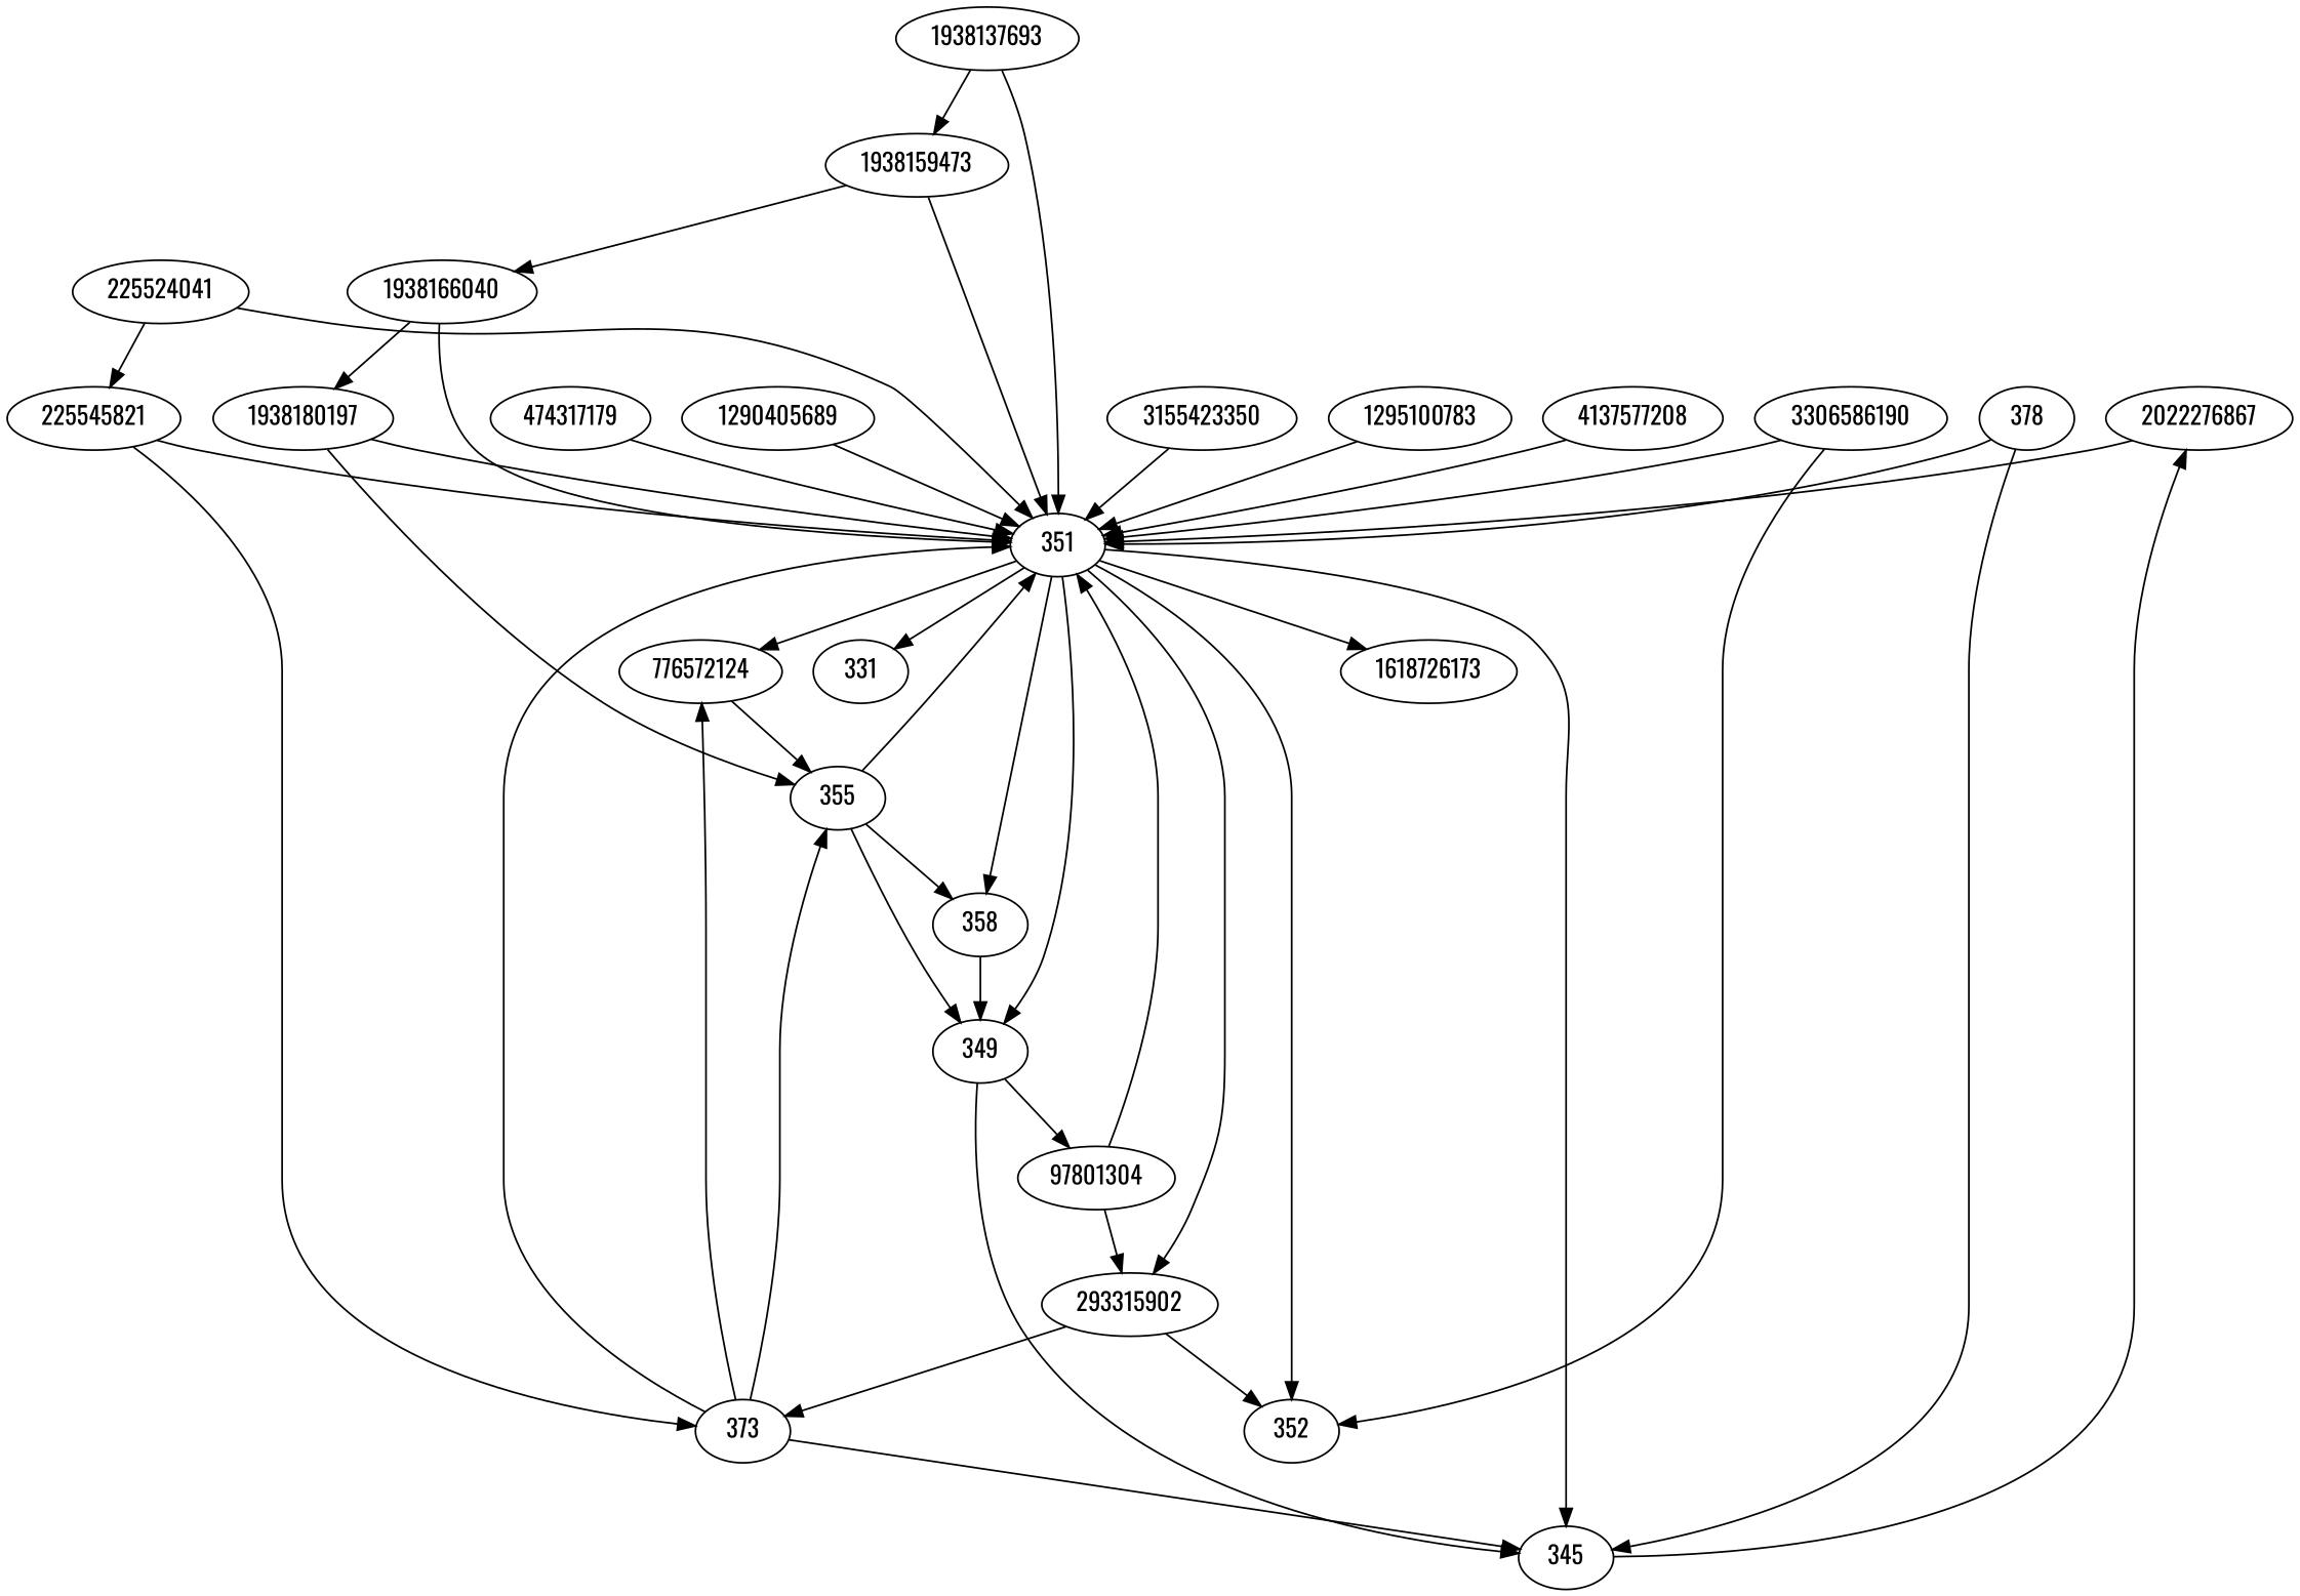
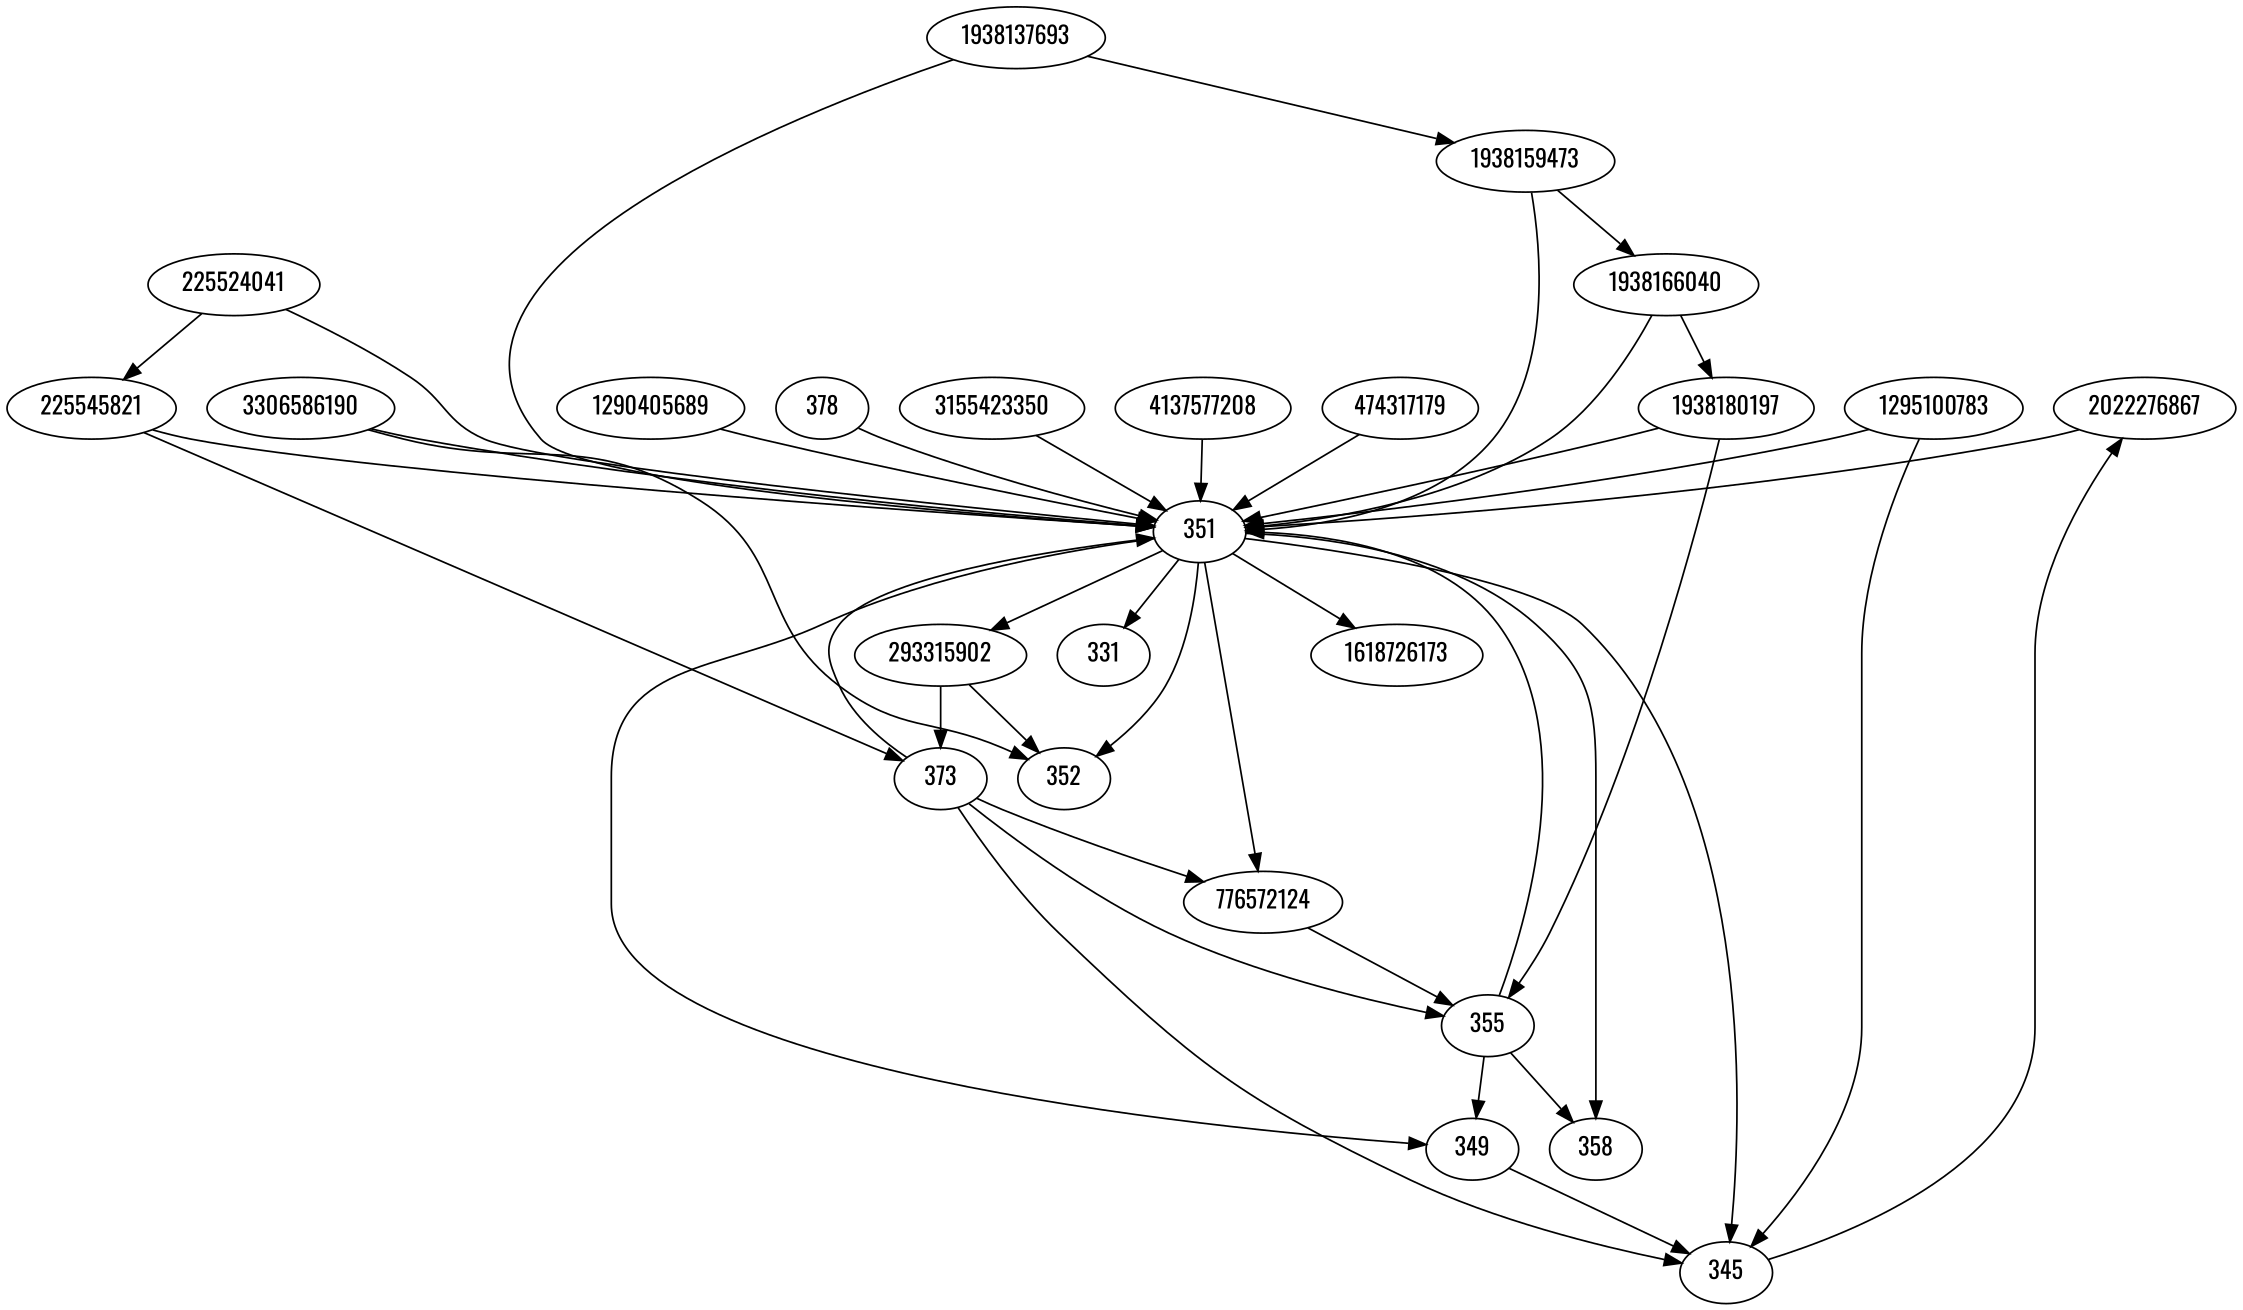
  strict digraph {
    fontname=Oswald
    node [fontname=Oswald]
    edge [fontname=Oswald]
    2022276867
    351
    1618726173
    n4 [label=776572124]
    293315902
    352
    345
    349
    n9 [label=358]
    331
    1938166040
    1938180197
    355
    1290405689
    n15 [label=373]
    225524041
    225545821
    3306586190
-   97801304
    n20 [label=378]
    1938137693
    1938159473
    n23 [label=3155423350]
    1295100783
    4137577208
    474317179
    2022276867 -> 351
    351 -> 1618726173
    351 -> n4
    351 -> 293315902
    351 -> 352
    351 -> 345
    351 -> 349
    351 -> n9
    351 -> 331
    n4 -> 355
    293315902 -> 352
    293315902 -> n15
    345 -> 2022276867
    349 -> 345
-   349 -> 97801304
-   n9 -> 349
    1938166040 -> 351
    1938166040 -> 1938180197
    1938180197 -> 351
    1938180197 -> 355
    355 -> 351
    355 -> 349
    355 -> n9
    1290405689 -> 351
    n15 -> 351
    n15 -> n4
    n15 -> 345
    n15 -> 355
    225524041 -> 351
    225524041 -> 225545821
    225545821 -> 351
    225545821 -> n15
    3306586190 -> 351
    3306586190 -> 352
-   97801304 -> 351
-   97801304 -> 293315902
    n20 -> 351
-   n20 -> 345
+   1295100783 -> 345
    1938137693 -> 351
    1938137693 -> 1938159473
    1938159473 -> 351
    1938159473 -> 1938166040
    n23 -> 351
    1295100783 -> 351
    4137577208 -> 351
    474317179 -> 351
  }
